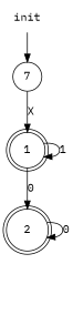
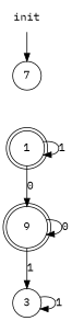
  digraph {
    fontname="IBM Plex Mono"
    rankdir=TB
    node [fontname="IBM Plex Mono" shape=doublecircle]
    edge [fontname="IBM Plex Mono"]
    1 [height=.5 width=.5]
-   2 [height=.5 width=.5]
+   2 [height=.5 width=.5 label=9]
+   3 [height=.5 shape=circle width=.5]
    n4 [height=.5 label=7 shape=circle width=.5]
    init [height=.5 shape=plaintext width=.5]
    1 -> 1 [label=1]
    1 -> 2 [label=0]
    2 -> 2 [label=0]
-   n4 -> 1 [label=X]
+   2 -> 3 [label=1]
+   3 -> 3 [label=1]
    init -> n4
  }
